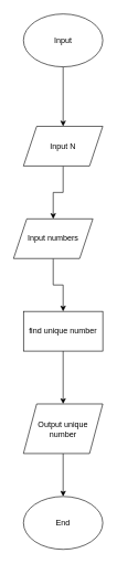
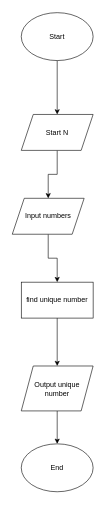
  <mxCell id="0" />
  <mxCell id="1" parent="0" />
  <mxCell id="2" value="" style="edgeStyle=orthogonalEdgeStyle;rounded=0;orthogonalLoop=1;jettySize=auto;html=1;" edge="1" parent="1" source="3" target="5"><mxGeometry relative="1" as="geometry" /></mxCell>
- <mxCell id="3" value="Input" style="ellipse;whiteSpace=wrap;html=1;" vertex="1" parent="1"><mxGeometry x="35" y="20" width="120" height="80" as="geometry" /></mxCell>
+ <mxCell id="3" value="Start" style="ellipse;whiteSpace=wrap;html=1;" vertex="1" parent="1"><mxGeometry x="35" y="20" width="120" height="80" as="geometry" /></mxCell>
  <mxCell id="4" value="" style="edgeStyle=orthogonalEdgeStyle;rounded=0;orthogonalLoop=1;jettySize=auto;html=1;" edge="1" parent="1" source="5" target="7"><mxGeometry relative="1" as="geometry" /></mxCell>
- <mxCell id="5" value="Input N" style="shape=parallelogram;perimeter=parallelogramPerimeter;whiteSpace=wrap;html=1;fixedSize=1;" vertex="1" parent="1"><mxGeometry x="35" y="190" width="120" height="60" as="geometry" /></mxCell>
+ <mxCell id="5" value="Start N" style="shape=parallelogram;perimeter=parallelogramPerimeter;whiteSpace=wrap;html=1;fixedSize=1;" vertex="1" parent="1"><mxGeometry x="35" y="190" width="120" height="60" as="geometry" /></mxCell>
  <mxCell id="6" value="" style="edgeStyle=orthogonalEdgeStyle;rounded=0;orthogonalLoop=1;jettySize=auto;html=1;" edge="1" parent="1" source="7" target="9"><mxGeometry relative="1" as="geometry" /></mxCell>
  <mxCell id="7" value="Input numbers" style="shape=parallelogram;perimeter=parallelogramPerimeter;whiteSpace=wrap;html=1;fixedSize=1;" vertex="1" parent="1"><mxGeometry x="20" y="330" width="120" height="60" as="geometry" /></mxCell>
  <mxCell id="8" value="" style="edgeStyle=orthogonalEdgeStyle;rounded=0;orthogonalLoop=1;jettySize=auto;html=1;" edge="1" parent="1" source="9" target="11"><mxGeometry relative="1" as="geometry" /></mxCell>
  <mxCell id="9" value="find unique number" style="whiteSpace=wrap;html=1;" vertex="1" parent="1"><mxGeometry x="35" y="470" width="120" height="60" as="geometry" /></mxCell>
  <mxCell id="10" value="" style="edgeStyle=orthogonalEdgeStyle;rounded=0;orthogonalLoop=1;jettySize=auto;html=1;" edge="1" parent="1" source="11" target="12"><mxGeometry relative="1" as="geometry" /></mxCell>
  <mxCell id="11" value="Output unique number" style="shape=parallelogram;perimeter=parallelogramPerimeter;whiteSpace=wrap;html=1;fixedSize=1;" vertex="1" parent="1"><mxGeometry x="35" y="610" width="120" height="75" as="geometry" /></mxCell>
- <mxCell id="12" value="End" style="ellipse;whiteSpace=wrap;html=1;" vertex="1" parent="1"><mxGeometry x="35" y="750" width="120" height="80" as="geometry" /></mxCell>
+ <mxCell id="12" value="End" style="ellipse;whiteSpace=wrap;html=1;" vertex="1" parent="1"><mxGeometry x="35" y="740" width="120" height="80" as="geometry" /></mxCell>
